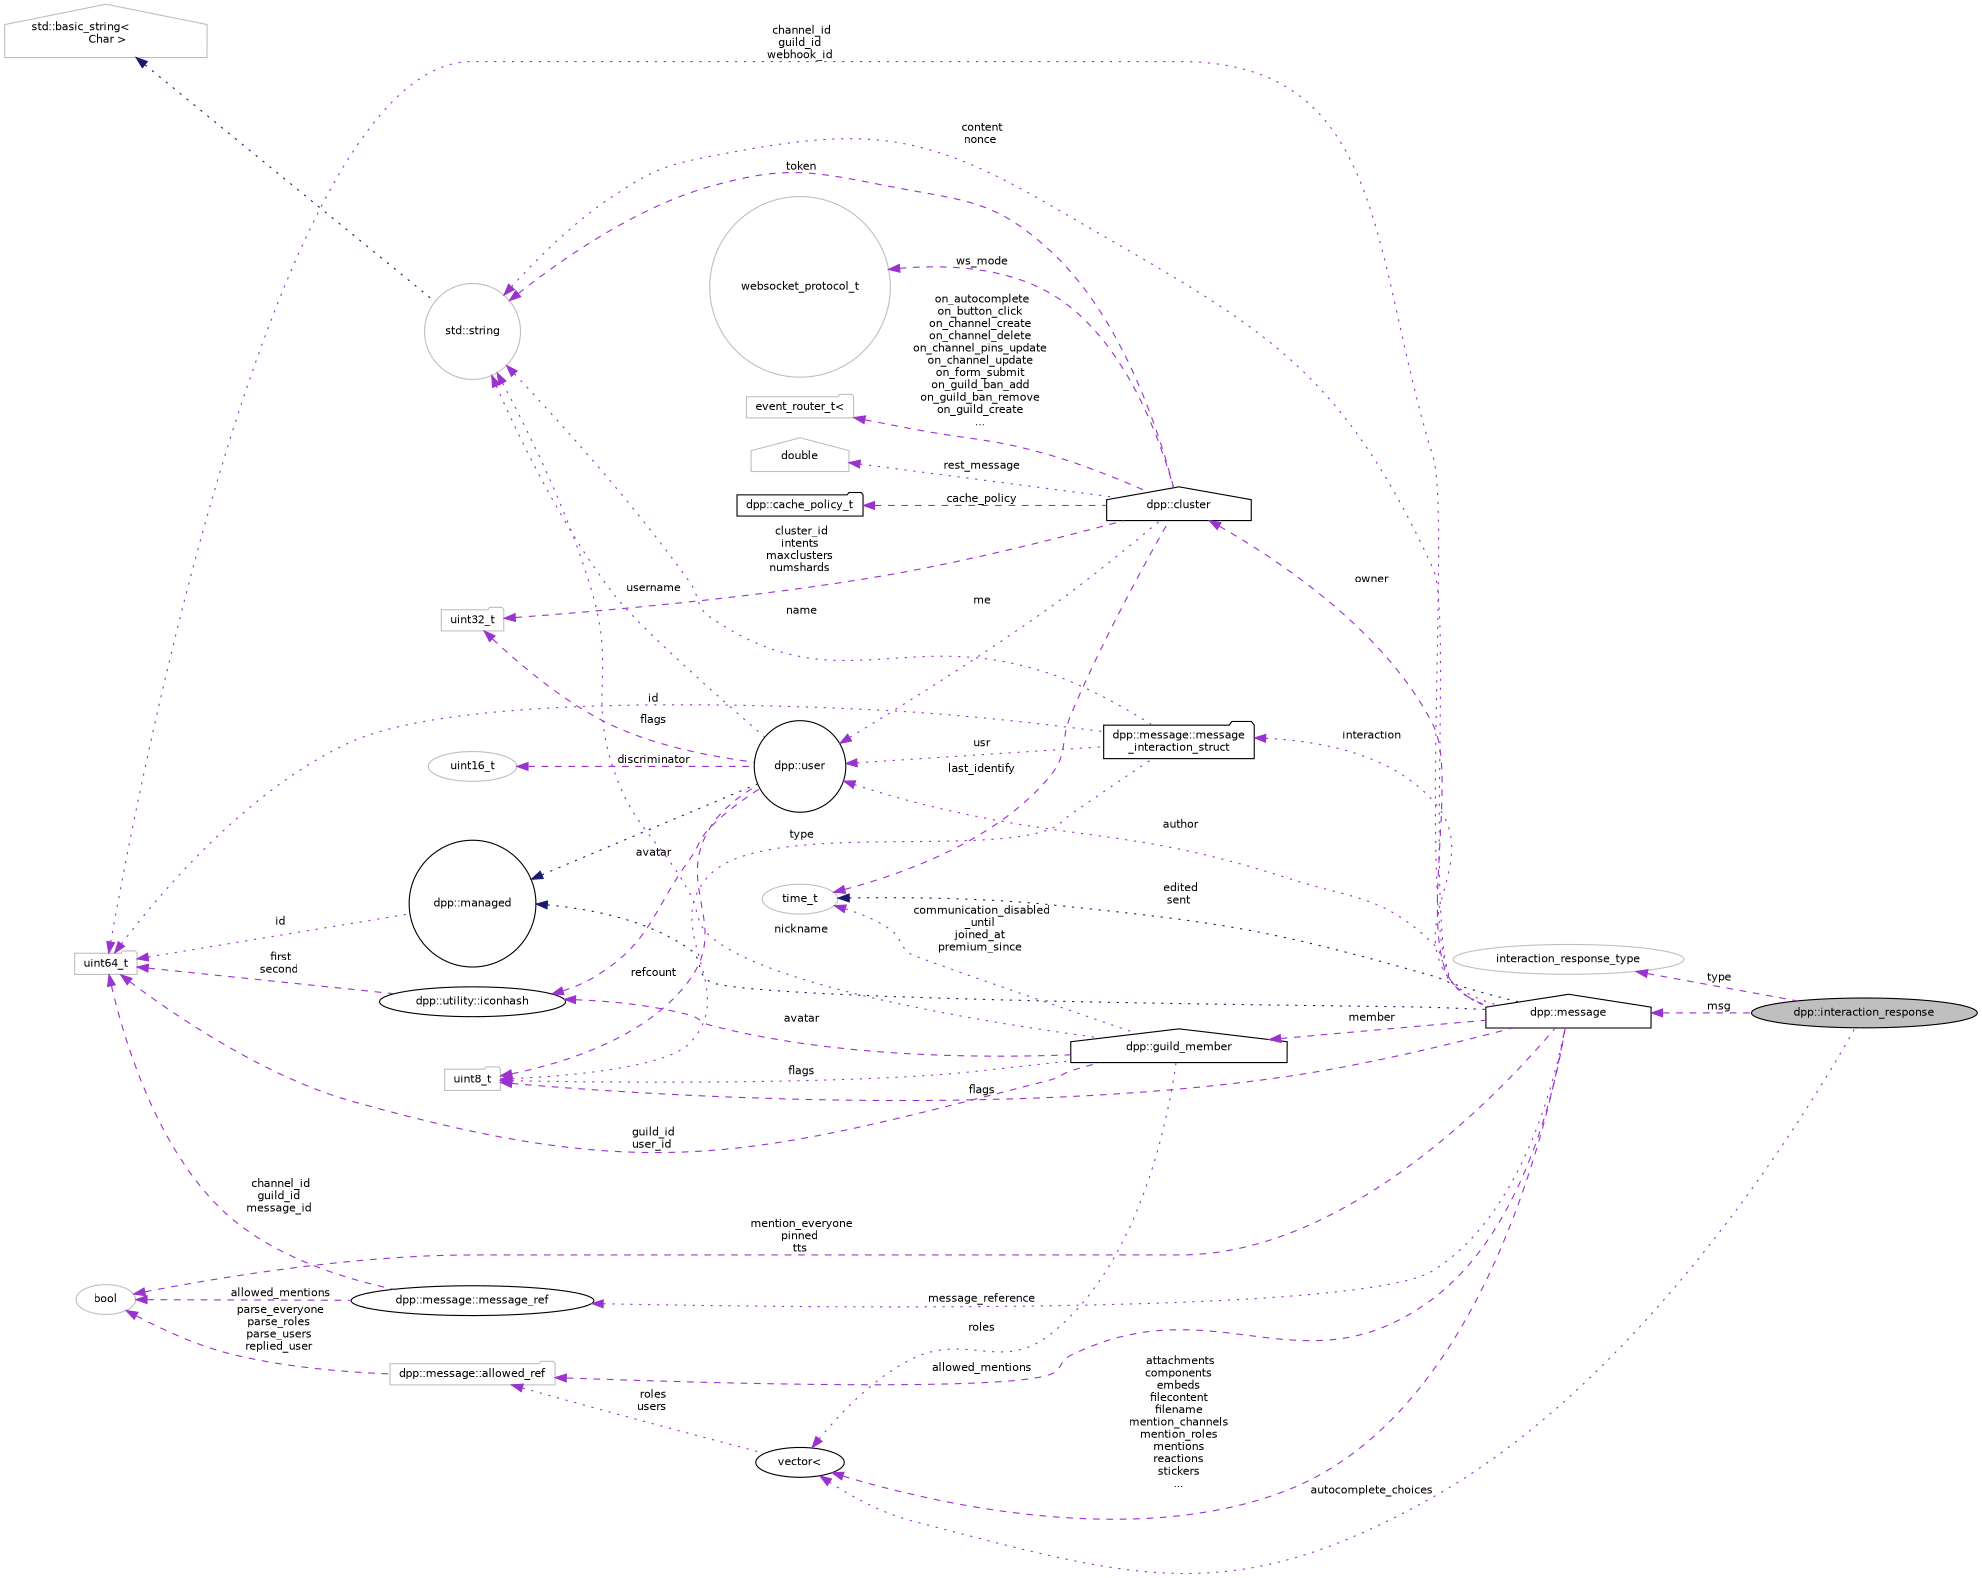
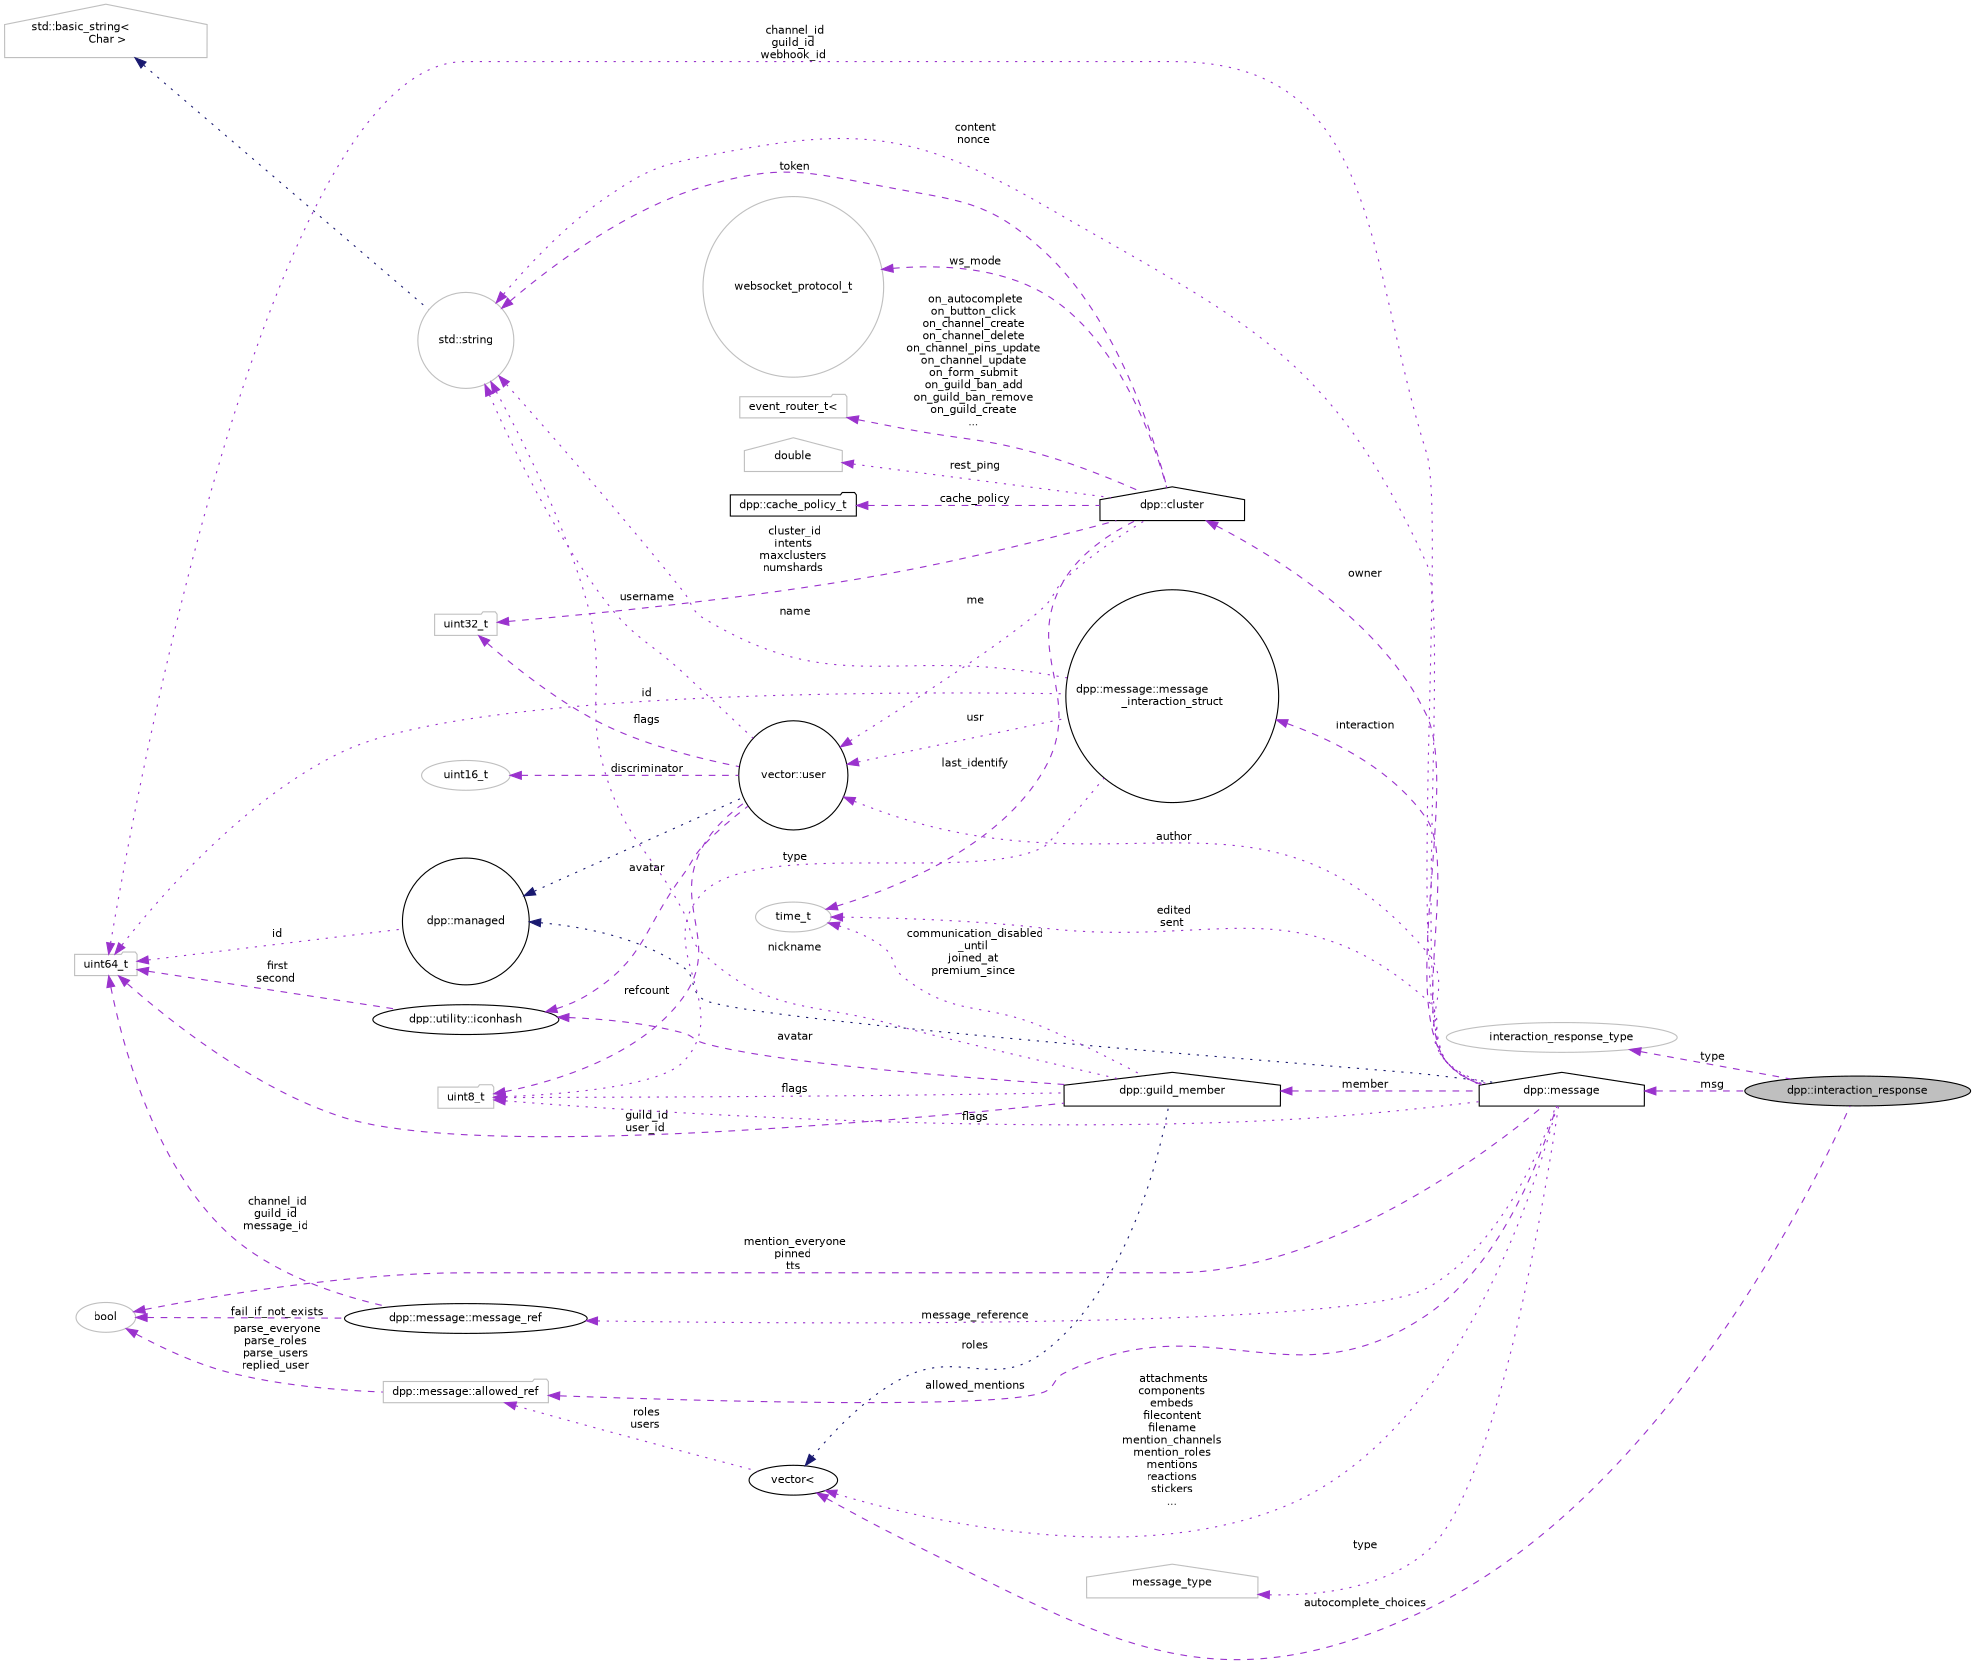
  digraph {
    rankdir=LR
    node [color=grey75 fontname=Helvetica fontsize=10 shape=ellipse]
    edge [color=darkorchid3 dir=back fontname=Helvetica fontsize=10 labelfontname=Helvetica labelfontsize=10 style=dashed]
    n1 [color=black fillcolor=grey75 fontcolor=black height=0.2 label="dpp::interaction_response" style=filled width=0.4]
    n2 [height=0.2 label=interaction_response_type width=0.4]
    n3 [color=black height=0.2 label="dpp::message" shape=house width=0.4]
    n4 [color=black height=0.2 label="dpp::managed" shape=circle width=0.4]
-   n5 [color=black height=0.2 label="dpp::user" shape=circle width=0.4]
-   n6 [color=black height=0.2 label="dpp::message::message\l_interaction_struct" shape=folder width=0.4]
+   n5 [color=black height=0.2 label="vector::user" shape=circle width=0.4]
+   n6 [color=black height=0.2 label="dpp::message::message\l_interaction_struct" shape=circle width=0.4]
    n7 [color=black height=0.2 label="dpp::cluster" shape=house width=0.4]
    n8 [height=0.2 label=uint64_t shape=folder width=0.4]
    n9 [color=black height=0.2 label="dpp::utility::iconhash" width=0.4]
    n10 [color=black height=0.2 label="dpp::guild_member" shape=house width=0.4]
    n11 [color=black height=0.2 label="dpp::message::message_ref" width=0.4]
    n12 [height=0.2 label="std::string" shape=circle width=0.4]
    n13 [height=0.2 label="std::basic_string\<\l Char \>" shape=house width=0.4]
    n14 [height=0.2 label=uint16_t width=0.4]
    n15 [height=0.2 label=uint32_t shape=folder width=0.4]
    n16 [height=0.2 label=uint8_t shape=folder width=0.4]
    n17 [color=black height=0.2 label="vector\<" width=0.4]
    n18 [height=0.2 label="dpp::message::allowed_ref" shape=folder width=0.4]
    n19 [height=0.2 label=time_t width=0.4]
    n20 [height=0.2 label=bool width=0.4]
+   n21 [height=0.2 label=message_type shape=house width=0.4]
    n22 [height=0.2 label=double shape=house width=0.4]
    n23 [color=black height=0.2 label="dpp::cache_policy_t" shape=folder width=0.4]
    n24 [height=0.2 label=websocket_protocol_t shape=circle width=0.4]
    n25 [height=0.2 label="event_router_t\<" shape=folder width=0.4]
    n2 -> n1 [label=" type"]
    n3 -> n1 [label=" msg"]
    n4 -> n3 [color=midnightblue style=dotted]
    n4 -> n5 [color=midnightblue style=dotted]
    n5 -> n3 [label=" author" style=dotted]
    n5 -> n6 [label=" usr" style=dotted]
    n5 -> n7 [label=" me" style=dotted]
-   n6 -> n3 [label=" interaction" style=dotted]
+   n6 -> n3 [label=" interaction"]
    n7 -> n3 [label=" owner"]
    n8 -> n3 [label=" channel_id\nguild_id\nwebhook_id" style=dotted]
    n8 -> n4 [label=" id" style=dotted]
    n8 -> n6 [label=" id" style=dotted]
    n8 -> n9 [label=" first\nsecond"]
    n8 -> n10 [label=" guild_id\nuser_id"]
    n8 -> n11 [label=" channel_id\nguild_id\nmessage_id"]
    n9 -> n5 [label=" avatar"]
    n9 -> n10 [label=" avatar"]
    n10 -> n3 [label=" member"]
    n11 -> n3 [label=" message_reference" style=dotted]
    n12 -> n3 [label=" content\nnonce" style=dotted]
    n12 -> n5 [label=" username" style=dotted]
    n12 -> n6 [label=" name" style=dotted]
    n12 -> n7 [label=" token"]
    n12 -> n10 [label=" nickname" style=dotted]
    n13 -> n12 [color=midnightblue style=dotted]
    n14 -> n5 [label=" discriminator"]
    n15 -> n5 [label=" flags"]
    n15 -> n7 [label=" cluster_id\nintents\nmaxclusters\nnumshards"]
-   n16 -> n3 [label=" flags"]
+   n16 -> n3 [label=" flags" style=dotted]
    n16 -> n5 [label=" refcount"]
    n16 -> n6 [label=" type" style=dotted]
    n16 -> n10 [label=" flags" style=dotted]
-   n17 -> n1 [label=" autocomplete_choices" style=dotted]
-   n17 -> n3 [label=" attachments\ncomponents\nembeds\nfilecontent\nfilename\nmention_channels\nmention_roles\nmentions\nreactions\nstickers\n..."]
-   n17 -> n10 [label=" roles" style=dotted]
+   n17 -> n1 [label=" autocomplete_choices"]
+   n17 -> n3 [label=" attachments\ncomponents\nembeds\nfilecontent\nfilename\nmention_channels\nmention_roles\nmentions\nreactions\nstickers\n..." style=dotted]
+   n17 -> n10 [color=midnightblue label=" roles" style=dotted]
    n18 -> n3 [label=" allowed_mentions"]
    n18 -> n17 [label=" roles\nusers" style=dotted]
-   n19 -> n3 [color=midnightblue label=" edited\nsent" style=dotted]
+   n19 -> n3 [label=" edited\nsent" style=dotted]
    n19 -> n7 [label=" last_identify"]
    n19 -> n10 [label=" communication_disabled\l_until\njoined_at\npremium_since" style=dotted]
    n20 -> n3 [label=" mention_everyone\npinned\ntts"]
-   n20 -> n11 [label=" allowed_mentions"]
+   n20 -> n11 [label=" fail_if_not_exists"]
    n20 -> n18 [label=" parse_everyone\nparse_roles\nparse_users\nreplied_user"]
-   n22 -> n7 [label=" rest_message" style=dotted]
+   n21 -> n3 [label=" type" style=dotted]
+   n22 -> n7 [label=" rest_ping" style=dotted]
    n23 -> n7 [label=" cache_policy"]
    n24 -> n7 [label=" ws_mode"]
    n25 -> n7 [label=" on_autocomplete\non_button_click\non_channel_create\non_channel_delete\non_channel_pins_update\non_channel_update\non_form_submit\non_guild_ban_add\non_guild_ban_remove\non_guild_create\n..."]
  }
